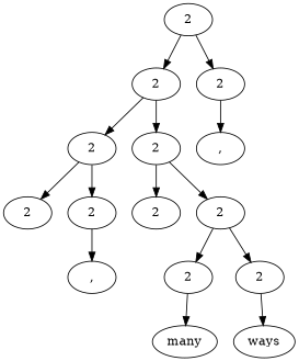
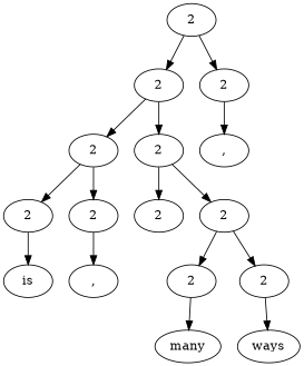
  digraph {
    n1 [label=2]
    n2 [label=2]
    n3 [label=2]
    n4 [label=2]
    n5 [label=2]
    n6 [label=","]
    n7 [label=2]
    n8 [label=2]
    n9 [label=2]
    n10 [label=2]
+   n11 [label=is]
    n12 [label=","]
    n13 [label=2]
    n14 [label=2]
    n15 [label=many]
    n16 [label=ways]
    n1 -> n2
    n1 -> n3
    n2 -> n4
    n2 -> n5
    n3 -> n6
    n4 -> n7
    n4 -> n8
    n5 -> n9
    n5 -> n10
+   n7 -> n11
    n8 -> n12
    n10 -> n13
    n10 -> n14
    n13 -> n15
    n14 -> n16
  }
